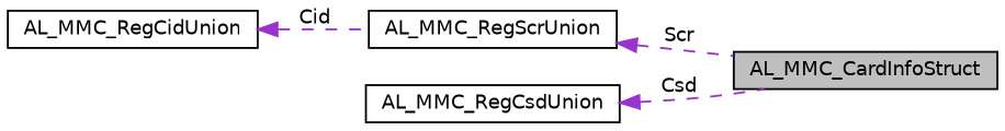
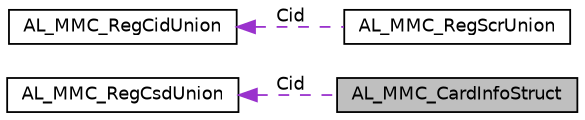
  digraph {
    rankdir=LR
    node [color=black fillcolor=white fontname=Helvetica fontsize=10 shape=record style=filled]
    edge [color=darkorchid3 dir=back fontname=Helvetica fontsize=10 labelfontname=Helvetica labelfontsize=10 style=dashed]
    n1 [fillcolor=grey75 fontcolor=black height=0.2 label=AL_MMC_CardInfoStruct width=0.4]
    n2 [height=0.2 label=AL_MMC_RegCidUnion width=0.4]
    n3 [height=0.2 label=AL_MMC_RegScrUnion width=0.4]
    n4 [height=0.2 label=AL_MMC_RegCsdUnion width=0.4]
    n2 -> n3 [label=" Cid"]
-   n3 -> n1 [label=" Scr"]
-   n4 -> n1 [label=" Csd"]
+   n4 -> n1 [label=" Cid"]
  }
